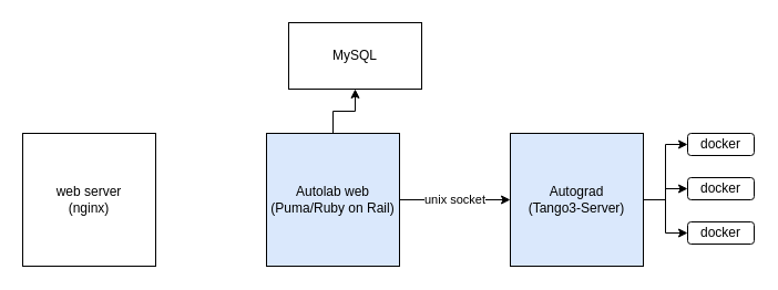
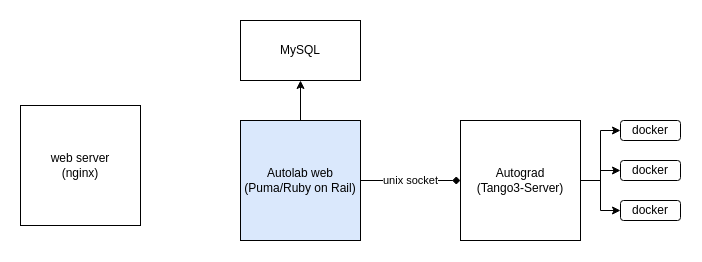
  <mxCell id="0" />
  <mxCell id="1" parent="0" />
- <mxCell id="2" value="web server&lt;br&gt;(nginx)" style="whiteSpace=wrap;html=1;aspect=fixed;" vertex="1" parent="1"><mxGeometry x="20" y="120" width="120" height="120" as="geometry" /></mxCell>
- <mxCell id="3" value="unix socket" style="edgeStyle=orthogonalEdgeStyle;rounded=0;orthogonalLoop=1;jettySize=auto;html=1;exitX=1;exitY=0.5;exitDx=0;exitDy=0;entryX=0;entryY=0.5;entryDx=0;entryDy=0;" edge="1" parent="1" source="5" target="9"><mxGeometry relative="1" as="geometry" /></mxCell>
+ <mxCell id="2" value="web server&lt;br&gt;(nginx)" style="whiteSpace=wrap;html=1;aspect=fixed;" vertex="1" parent="1"><mxGeometry x="20" y="105" width="120" height="120" as="geometry" /></mxCell>
+ <mxCell id="3" value="unix socket" style="edgeStyle=orthogonalEdgeStyle;rounded=0;orthogonalLoop=1;jettySize=auto;html=1;exitX=1;exitY=0.5;exitDx=0;exitDy=0;entryX=0;entryY=0.5;entryDx=0;entryDy=0;endArrow=diamond;" edge="1" parent="1" source="5" target="9"><mxGeometry relative="1" as="geometry" /></mxCell>
  <mxCell id="4" style="edgeStyle=orthogonalEdgeStyle;rounded=0;orthogonalLoop=1;jettySize=auto;html=1;exitX=0.5;exitY=0;exitDx=0;exitDy=0;entryX=0.5;entryY=1;entryDx=0;entryDy=0;" edge="1" parent="1" source="5" target="10"><mxGeometry relative="1" as="geometry" /></mxCell>
  <mxCell id="5" value="Autolab web&lt;br&gt;(Puma/Ruby on Rail)" style="whiteSpace=wrap;html=1;aspect=fixed;fillColor=#dae8fc;" vertex="1" parent="1"><mxGeometry x="240" y="120" width="120" height="120" as="geometry" /></mxCell>
  <mxCell id="6" style="edgeStyle=orthogonalEdgeStyle;rounded=0;orthogonalLoop=1;jettySize=auto;html=1;exitX=1;exitY=0.5;exitDx=0;exitDy=0;entryX=0;entryY=0.5;entryDx=0;entryDy=0;" edge="1" parent="1" source="9" target="11"><mxGeometry relative="1" as="geometry" /></mxCell>
  <mxCell id="7" style="edgeStyle=orthogonalEdgeStyle;rounded=0;orthogonalLoop=1;jettySize=auto;html=1;exitX=1;exitY=0.5;exitDx=0;exitDy=0;entryX=0;entryY=0.5;entryDx=0;entryDy=0;" edge="1" parent="1" source="9" target="12"><mxGeometry relative="1" as="geometry" /></mxCell>
  <mxCell id="8" style="edgeStyle=orthogonalEdgeStyle;rounded=0;orthogonalLoop=1;jettySize=auto;html=1;exitX=1;exitY=0.5;exitDx=0;exitDy=0;entryX=0;entryY=0.5;entryDx=0;entryDy=0;" edge="1" parent="1" source="9" target="13"><mxGeometry relative="1" as="geometry" /></mxCell>
- <mxCell id="9" value="Autograd&lt;br&gt;(Tango3-Server)" style="whiteSpace=wrap;html=1;aspect=fixed;fillColor=#dae8fc;" vertex="1" parent="1"><mxGeometry x="460" y="120" width="120" height="120" as="geometry" /></mxCell>
- <mxCell id="10" value="MySQL" style="rounded=0;whiteSpace=wrap;html=1;" vertex="1" parent="1"><mxGeometry x="260" y="20" width="120" height="60" as="geometry" /></mxCell>
+ <mxCell id="9" value="Autograd&lt;br&gt;(Tango3-Server)" style="whiteSpace=wrap;html=1;aspect=fixed;" vertex="1" parent="1"><mxGeometry x="460" y="120" width="120" height="120" as="geometry" /></mxCell>
+ <mxCell id="10" value="MySQL" style="rounded=0;whiteSpace=wrap;html=1;" vertex="1" parent="1"><mxGeometry x="240" y="20" width="120" height="60" as="geometry" /></mxCell>
  <mxCell id="11" value="docker" style="rounded=1;whiteSpace=wrap;html=1;" vertex="1" parent="1"><mxGeometry x="620" y="120" width="60" height="20" as="geometry" /></mxCell>
  <mxCell id="12" value="docker" style="rounded=1;whiteSpace=wrap;html=1;" vertex="1" parent="1"><mxGeometry x="620" y="160" width="60" height="20" as="geometry" /></mxCell>
  <mxCell id="13" value="docker" style="rounded=1;whiteSpace=wrap;html=1;" vertex="1" parent="1"><mxGeometry x="620" y="200" width="60" height="20" as="geometry" /></mxCell>
